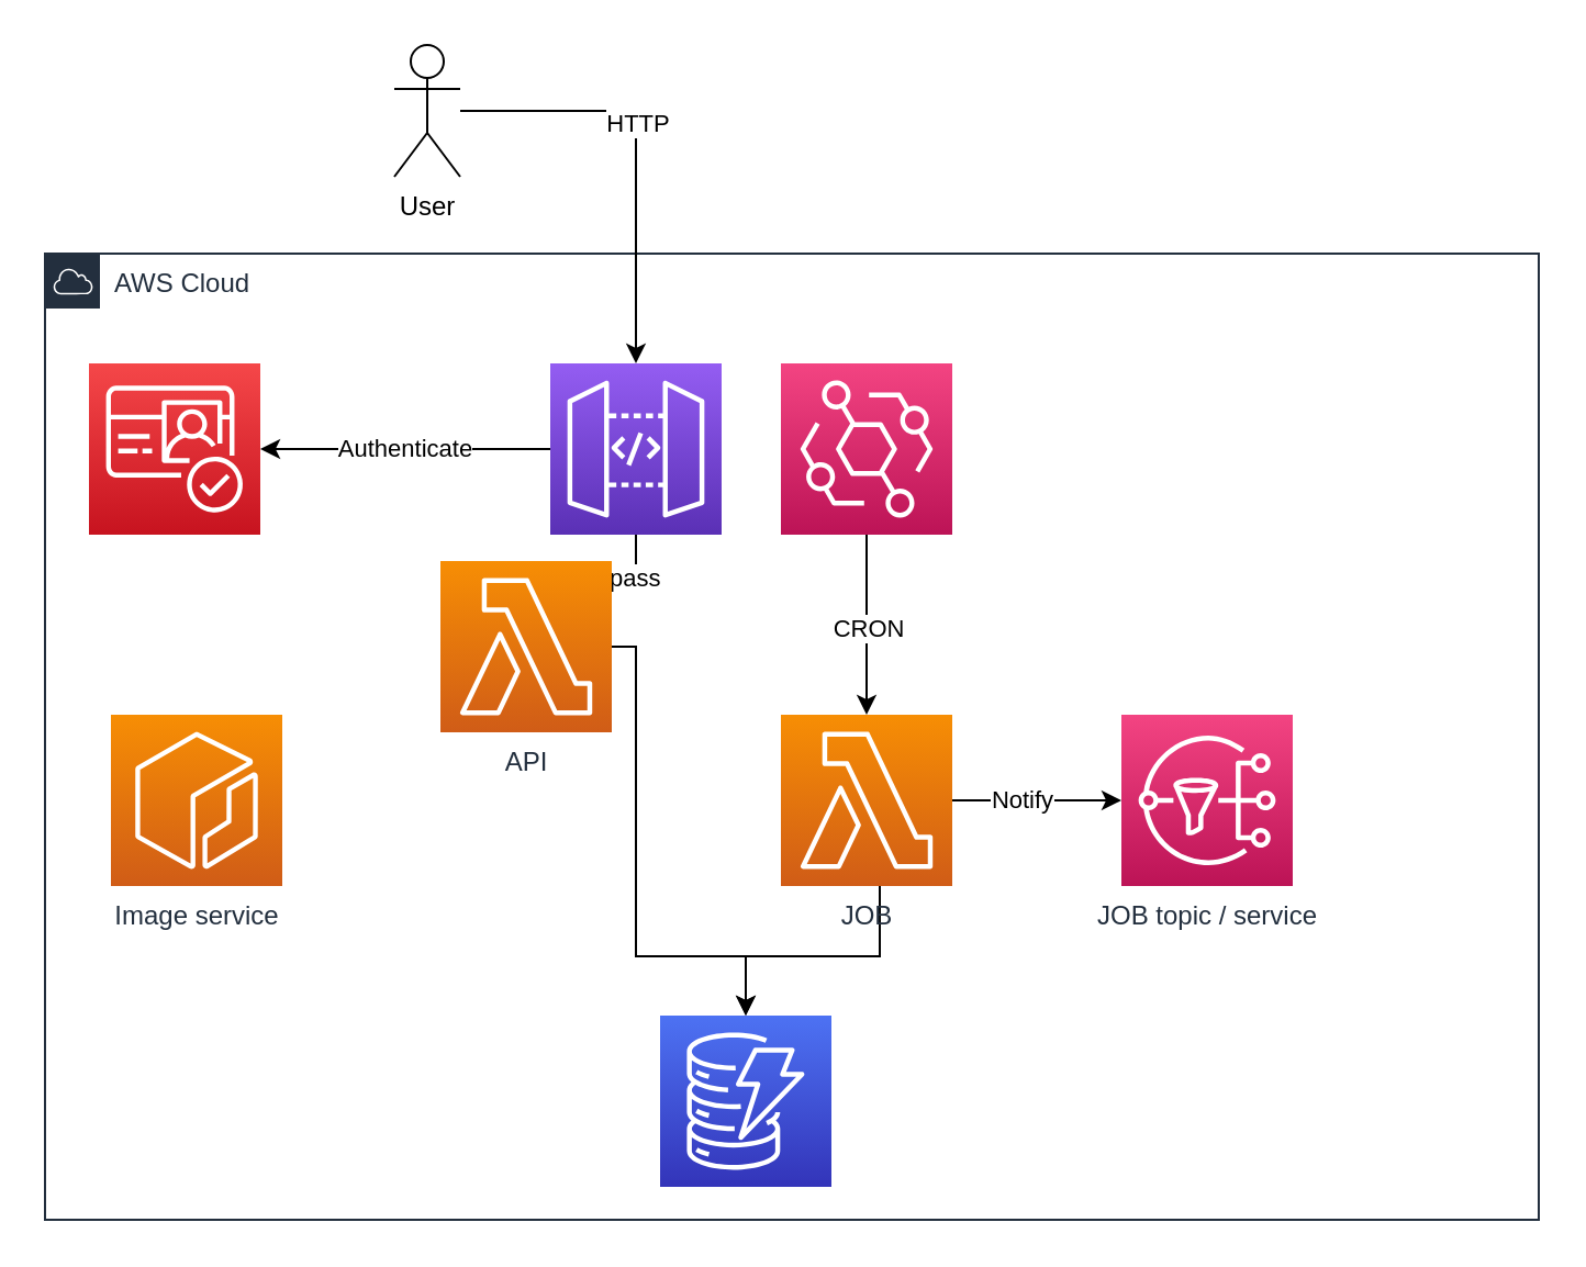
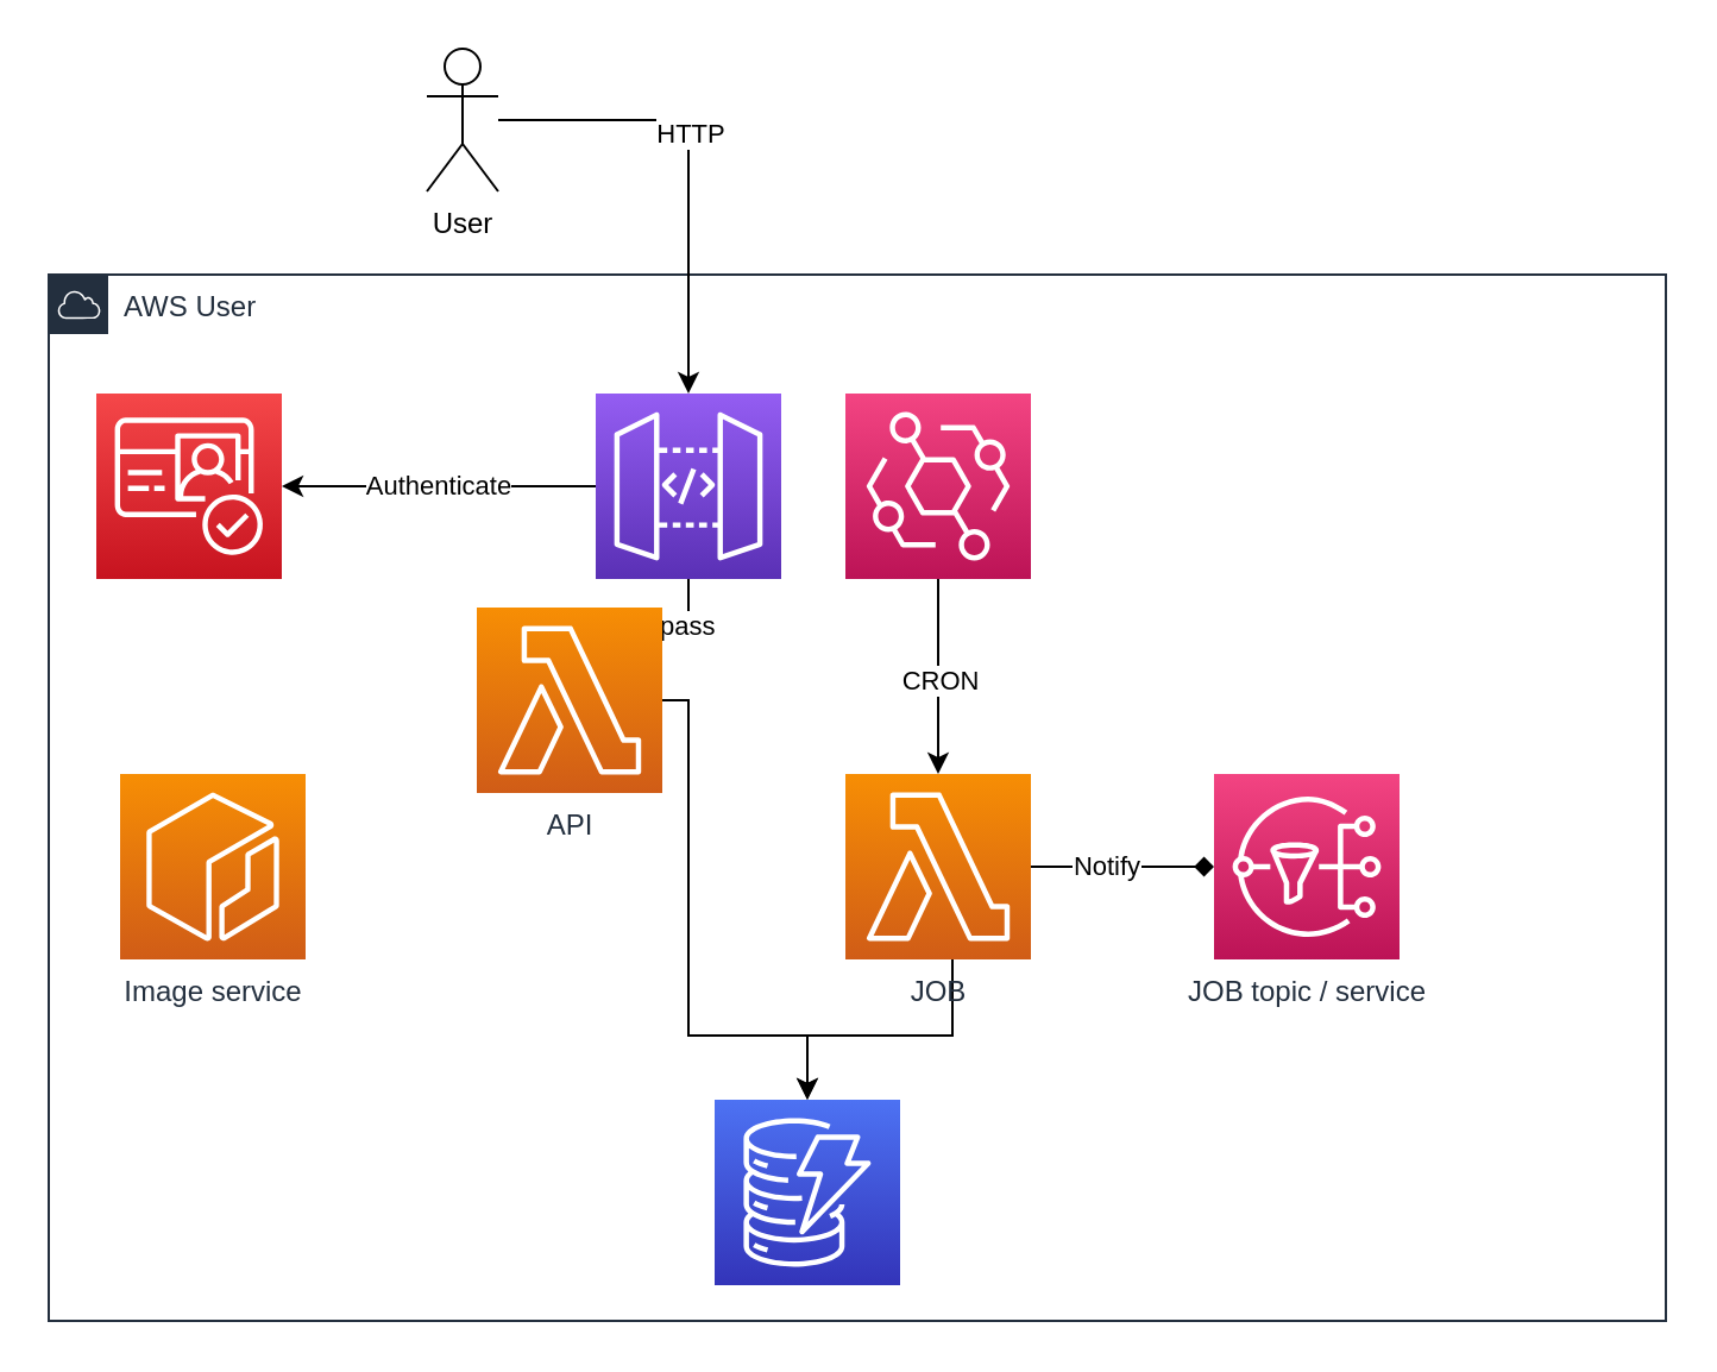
  <mxCell id="0" />
  <mxCell id="1" parent="0" />
- <mxCell id="2" value="AWS Cloud" style="points=[[0,0],[0.25,0],[0.5,0],[0.75,0],[1,0],[1,0.25],[1,0.5],[1,0.75],[1,1],[0.75,1],[0.5,1],[0.25,1],[0,1],[0,0.75],[0,0.5],[0,0.25]];outlineConnect=0;gradientColor=none;html=1;whiteSpace=wrap;fontSize=12;fontStyle=0;shape=mxgraph.aws4.group;grIcon=mxgraph.aws4.group_aws_cloud;strokeColor=#232F3E;fillColor=none;verticalAlign=top;align=left;spacingLeft=30;fontColor=#232F3E;dashed=0;" vertex="1" parent="1"><mxGeometry x="20" y="115" width="680" height="440" as="geometry" /></mxCell>
+ <mxCell id="2" value="AWS User" style="points=[[0,0],[0.25,0],[0.5,0],[0.75,0],[1,0],[1,0.25],[1,0.5],[1,0.75],[1,1],[0.75,1],[0.5,1],[0.25,1],[0,1],[0,0.75],[0,0.5],[0,0.25]];outlineConnect=0;gradientColor=none;html=1;whiteSpace=wrap;fontSize=12;fontStyle=0;shape=mxgraph.aws4.group;grIcon=mxgraph.aws4.group_aws_cloud;strokeColor=#232F3E;fillColor=none;verticalAlign=top;align=left;spacingLeft=30;fontColor=#232F3E;dashed=0;" vertex="1" parent="1"><mxGeometry x="20" y="115" width="680" height="440" as="geometry" /></mxCell>
  <mxCell id="3" value="Authenticate" style="edgeStyle=orthogonalEdgeStyle;rounded=0;orthogonalLoop=1;jettySize=auto;html=1;" edge="1" parent="1" source="6" target="7"><mxGeometry relative="1" as="geometry" /></mxCell>
  <mxCell id="4" style="edgeStyle=orthogonalEdgeStyle;rounded=0;orthogonalLoop=1;jettySize=auto;html=1;" edge="1" parent="1" source="6" target="9"><mxGeometry relative="1" as="geometry" /></mxCell>
  <mxCell id="5" value="Proxy pass" style="edgeLabel;html=1;align=center;verticalAlign=middle;resizable=0;points=[];" vertex="1" connectable="0" parent="4"><mxGeometry x="-0.024" y="-1" relative="1" as="geometry"><mxPoint x="1" as="offset" /></mxGeometry></mxCell>
  <mxCell id="6" value="" style="points=[[0,0,0],[0.25,0,0],[0.5,0,0],[0.75,0,0],[1,0,0],[0,1,0],[0.25,1,0],[0.5,1,0],[0.75,1,0],[1,1,0],[0,0.25,0],[0,0.5,0],[0,0.75,0],[1,0.25,0],[1,0.5,0],[1,0.75,0]];outlineConnect=0;fontColor=#232F3E;gradientColor=#945DF2;gradientDirection=north;fillColor=#5A30B5;strokeColor=#ffffff;dashed=0;verticalLabelPosition=bottom;verticalAlign=top;align=center;html=1;fontSize=12;fontStyle=0;aspect=fixed;shape=mxgraph.aws4.resourceIcon;resIcon=mxgraph.aws4.api_gateway;" vertex="1" parent="1"><mxGeometry x="250" y="165" width="78" height="78" as="geometry" /></mxCell>
  <mxCell id="7" value="" style="points=[[0,0,0],[0.25,0,0],[0.5,0,0],[0.75,0,0],[1,0,0],[0,1,0],[0.25,1,0],[0.5,1,0],[0.75,1,0],[1,1,0],[0,0.25,0],[0,0.5,0],[0,0.75,0],[1,0.25,0],[1,0.5,0],[1,0.75,0]];outlineConnect=0;fontColor=#232F3E;gradientColor=#F54749;gradientDirection=north;fillColor=#C7131F;strokeColor=#ffffff;dashed=0;verticalLabelPosition=bottom;verticalAlign=top;align=center;html=1;fontSize=12;fontStyle=0;aspect=fixed;shape=mxgraph.aws4.resourceIcon;resIcon=mxgraph.aws4.cognito;" vertex="1" parent="1"><mxGeometry x="40" y="165" width="78" height="78" as="geometry" /></mxCell>
  <mxCell id="8" style="edgeStyle=orthogonalEdgeStyle;rounded=0;orthogonalLoop=1;jettySize=auto;html=1;" edge="1" parent="1" source="9" target="14"><mxGeometry relative="1" as="geometry"><Array as="points"><mxPoint x="289" y="435" /><mxPoint x="339" y="435" /></Array></mxGeometry></mxCell>
  <mxCell id="9" value="API" style="points=[[0,0,0],[0.25,0,0],[0.5,0,0],[0.75,0,0],[1,0,0],[0,1,0],[0.25,1,0],[0.5,1,0],[0.75,1,0],[1,1,0],[0,0.25,0],[0,0.5,0],[0,0.75,0],[1,0.25,0],[1,0.5,0],[1,0.75,0]];outlineConnect=0;fontColor=#232F3E;gradientColor=#F78E04;gradientDirection=north;fillColor=#D05C17;strokeColor=#ffffff;dashed=0;verticalLabelPosition=bottom;verticalAlign=top;align=center;html=1;fontSize=12;fontStyle=0;aspect=fixed;shape=mxgraph.aws4.resourceIcon;resIcon=mxgraph.aws4.lambda;" vertex="1" parent="1"><mxGeometry x="200" y="255" width="78" height="78" as="geometry" /></mxCell>
  <mxCell id="10" style="edgeStyle=orthogonalEdgeStyle;rounded=0;orthogonalLoop=1;jettySize=auto;html=1;entryX=0.5;entryY=0;entryDx=0;entryDy=0;entryPerimeter=0;" edge="1" parent="1" source="13" target="14"><mxGeometry relative="1" as="geometry"><Array as="points"><mxPoint x="400" y="435" /><mxPoint x="339" y="435" /></Array></mxGeometry></mxCell>
- <mxCell id="11" style="edgeStyle=orthogonalEdgeStyle;rounded=0;orthogonalLoop=1;jettySize=auto;html=1;exitX=1;exitY=0.5;exitDx=0;exitDy=0;exitPerimeter=0;" edge="1" parent="1" source="13" target="15"><mxGeometry relative="1" as="geometry" /></mxCell>
+ <mxCell id="11" style="edgeStyle=orthogonalEdgeStyle;rounded=0;orthogonalLoop=1;jettySize=auto;html=1;exitX=1;exitY=0.5;exitDx=0;exitDy=0;exitPerimeter=0;endArrow=diamond;" edge="1" parent="1" source="13" target="15"><mxGeometry relative="1" as="geometry" /></mxCell>
  <mxCell id="12" value="Notify" style="edgeLabel;html=1;align=center;verticalAlign=middle;resizable=0;points=[];" vertex="1" connectable="0" parent="11"><mxGeometry x="-0.195" y="1" relative="1" as="geometry"><mxPoint as="offset" /></mxGeometry></mxCell>
  <mxCell id="13" value="JOB" style="points=[[0,0,0],[0.25,0,0],[0.5,0,0],[0.75,0,0],[1,0,0],[0,1,0],[0.25,1,0],[0.5,1,0],[0.75,1,0],[1,1,0],[0,0.25,0],[0,0.5,0],[0,0.75,0],[1,0.25,0],[1,0.5,0],[1,0.75,0]];outlineConnect=0;fontColor=#232F3E;gradientColor=#F78E04;gradientDirection=north;fillColor=#D05C17;strokeColor=#ffffff;dashed=0;verticalLabelPosition=bottom;verticalAlign=top;align=center;html=1;fontSize=12;fontStyle=0;aspect=fixed;shape=mxgraph.aws4.resourceIcon;resIcon=mxgraph.aws4.lambda;" vertex="1" parent="1"><mxGeometry x="355" y="325" width="78" height="78" as="geometry" /></mxCell>
  <mxCell id="14" value="" style="points=[[0,0,0],[0.25,0,0],[0.5,0,0],[0.75,0,0],[1,0,0],[0,1,0],[0.25,1,0],[0.5,1,0],[0.75,1,0],[1,1,0],[0,0.25,0],[0,0.5,0],[0,0.75,0],[1,0.25,0],[1,0.5,0],[1,0.75,0]];outlineConnect=0;fontColor=#232F3E;gradientColor=#4D72F3;gradientDirection=north;fillColor=#3334B9;strokeColor=#ffffff;dashed=0;verticalLabelPosition=bottom;verticalAlign=top;align=center;html=1;fontSize=12;fontStyle=0;aspect=fixed;shape=mxgraph.aws4.resourceIcon;resIcon=mxgraph.aws4.dynamodb;" vertex="1" parent="1"><mxGeometry x="300" y="462" width="78" height="78" as="geometry" /></mxCell>
  <mxCell id="15" value="JOB topic / service" style="points=[[0,0,0],[0.25,0,0],[0.5,0,0],[0.75,0,0],[1,0,0],[0,1,0],[0.25,1,0],[0.5,1,0],[0.75,1,0],[1,1,0],[0,0.25,0],[0,0.5,0],[0,0.75,0],[1,0.25,0],[1,0.5,0],[1,0.75,0]];outlineConnect=0;fontColor=#232F3E;gradientColor=#F34482;gradientDirection=north;fillColor=#BC1356;strokeColor=#ffffff;dashed=0;verticalLabelPosition=bottom;verticalAlign=top;align=center;html=1;fontSize=12;fontStyle=0;aspect=fixed;shape=mxgraph.aws4.resourceIcon;resIcon=mxgraph.aws4.sns;" vertex="1" parent="1"><mxGeometry x="510" y="325" width="78" height="78" as="geometry" /></mxCell>
  <mxCell id="16" style="edgeStyle=orthogonalEdgeStyle;rounded=0;orthogonalLoop=1;jettySize=auto;html=1;" edge="1" parent="1" source="18" target="13"><mxGeometry relative="1" as="geometry" /></mxCell>
  <mxCell id="17" value="CRON" style="edgeLabel;html=1;align=center;verticalAlign=middle;resizable=0;points=[];" vertex="1" connectable="0" parent="16"><mxGeometry x="-0.244" relative="1" as="geometry"><mxPoint y="11" as="offset" /></mxGeometry></mxCell>
  <mxCell id="18" value="" style="points=[[0,0,0],[0.25,0,0],[0.5,0,0],[0.75,0,0],[1,0,0],[0,1,0],[0.25,1,0],[0.5,1,0],[0.75,1,0],[1,1,0],[0,0.25,0],[0,0.5,0],[0,0.75,0],[1,0.25,0],[1,0.5,0],[1,0.75,0]];outlineConnect=0;fontColor=#232F3E;gradientColor=#F34482;gradientDirection=north;fillColor=#BC1356;strokeColor=#ffffff;dashed=0;verticalLabelPosition=bottom;verticalAlign=top;align=center;html=1;fontSize=12;fontStyle=0;aspect=fixed;shape=mxgraph.aws4.resourceIcon;resIcon=mxgraph.aws4.eventbridge;" vertex="1" parent="1"><mxGeometry x="355" y="165" width="78" height="78" as="geometry" /></mxCell>
  <mxCell id="19" style="edgeStyle=orthogonalEdgeStyle;rounded=0;orthogonalLoop=1;jettySize=auto;html=1;" edge="1" parent="1" source="21" target="6"><mxGeometry relative="1" as="geometry" /></mxCell>
  <mxCell id="20" value="HTTP" style="edgeLabel;html=1;align=center;verticalAlign=middle;resizable=0;points=[];" vertex="1" connectable="0" parent="19"><mxGeometry x="-0.067" y="1" relative="1" as="geometry"><mxPoint x="-1" y="-6" as="offset" /></mxGeometry></mxCell>
  <mxCell id="21" value="User" style="shape=umlActor;verticalLabelPosition=bottom;verticalAlign=top;html=1;outlineConnect=0;" vertex="1" parent="1"><mxGeometry x="179" y="20" width="30" height="60" as="geometry" /></mxCell>
  <mxCell id="22" value="Image service" style="points=[[0,0,0],[0.25,0,0],[0.5,0,0],[0.75,0,0],[1,0,0],[0,1,0],[0.25,1,0],[0.5,1,0],[0.75,1,0],[1,1,0],[0,0.25,0],[0,0.5,0],[0,0.75,0],[1,0.25,0],[1,0.5,0],[1,0.75,0]];outlineConnect=0;fontColor=#232F3E;gradientColor=#F78E04;gradientDirection=north;fillColor=#D05C17;strokeColor=#ffffff;dashed=0;verticalLabelPosition=bottom;verticalAlign=top;align=center;html=1;fontSize=12;fontStyle=0;aspect=fixed;shape=mxgraph.aws4.resourceIcon;resIcon=mxgraph.aws4.ecr;" vertex="1" parent="1"><mxGeometry x="50" y="325" width="78" height="78" as="geometry" /></mxCell>
